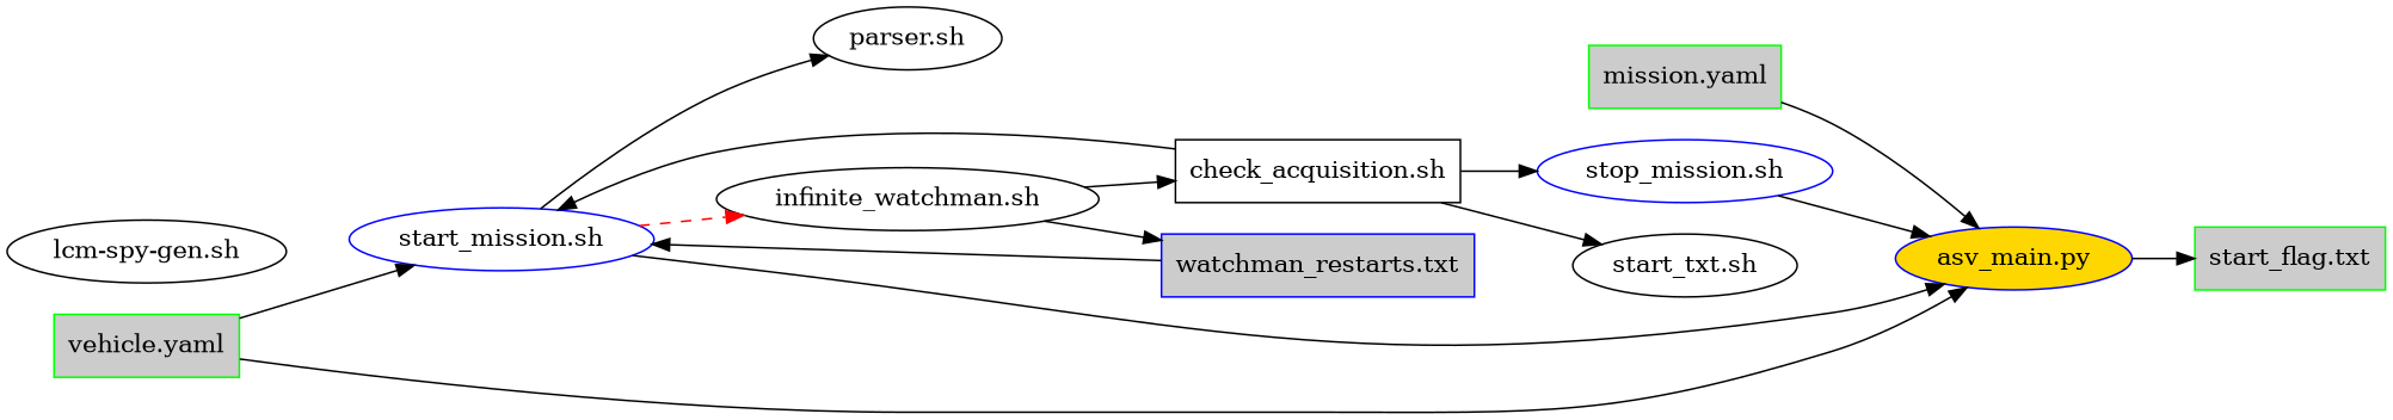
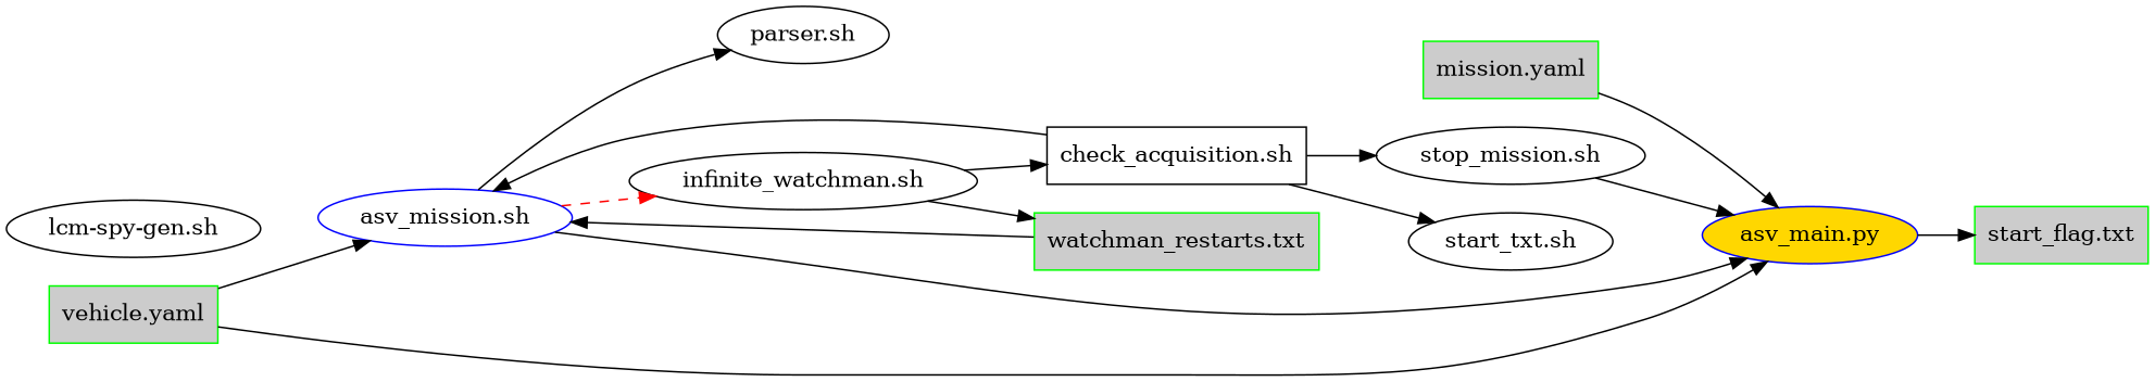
  digraph {
    rankdir=LR
    splines=true
    node [color=black shape=ellipse]
-   n1 [color=blue label="start_mission.sh"]
+   n1 [color=blue label="asv_mission.sh"]
    n2 [label="parser.sh"]
    n3 [label="infinite_watchman.sh"]
    n4 [color=blue fillcolor=gold label="asv_main.py" style=filled]
    n5 [label="check_acquisition.sh" shape=box]
-   n6 [color=blue fillcolor=grey80 label="watchman_restarts.txt" shape=box style=filled]
+   n6 [color=green fillcolor=grey80 label="watchman_restarts.txt" shape=box style=filled]
    n7 [color=green fillcolor=grey80 label="start_flag.txt" shape=box style=filled]
-   n8 [color=blue label="stop_mission.sh"]
+   n8 [label="stop_mission.sh"]
    n9 [color=green fillcolor=grey80 label="mission.yaml" shape=box style=filled]
    n10 [color=green fillcolor=grey80 label="vehicle.yaml" shape=box style=filled]
    n11 [label="start_txt.sh"]
    n12 [label="lcm-spy-gen.sh"]
    n1 -> n2
    n1 -> n3 [color=red style=dashed]
    n1 -> n4
    n3 -> n5
    n3 -> n6
    n4 -> n7
    n5 -> n1
    n5 -> n8
    n5 -> n11
    n6 -> n1
    n8 -> n4
    n9 -> n4
    n10 -> n1
    n10 -> n4
  }
